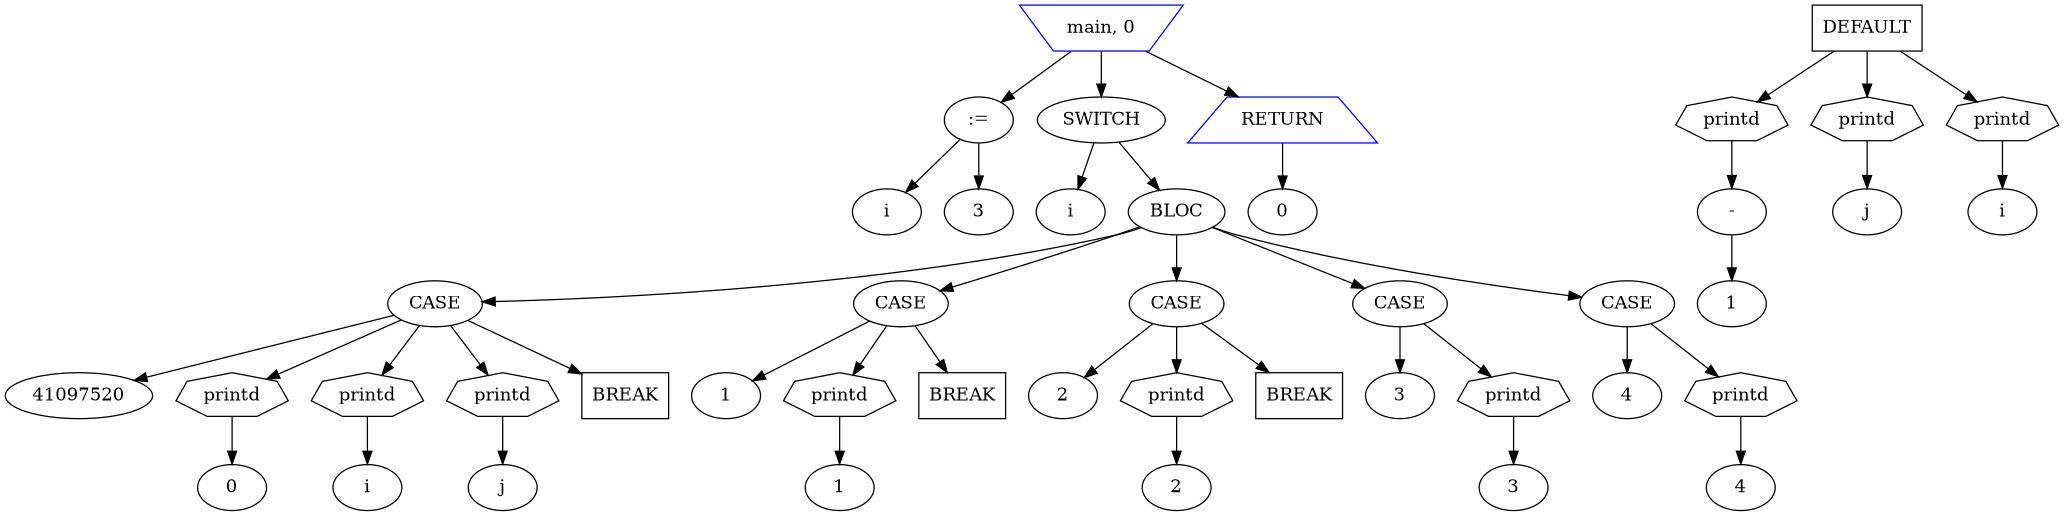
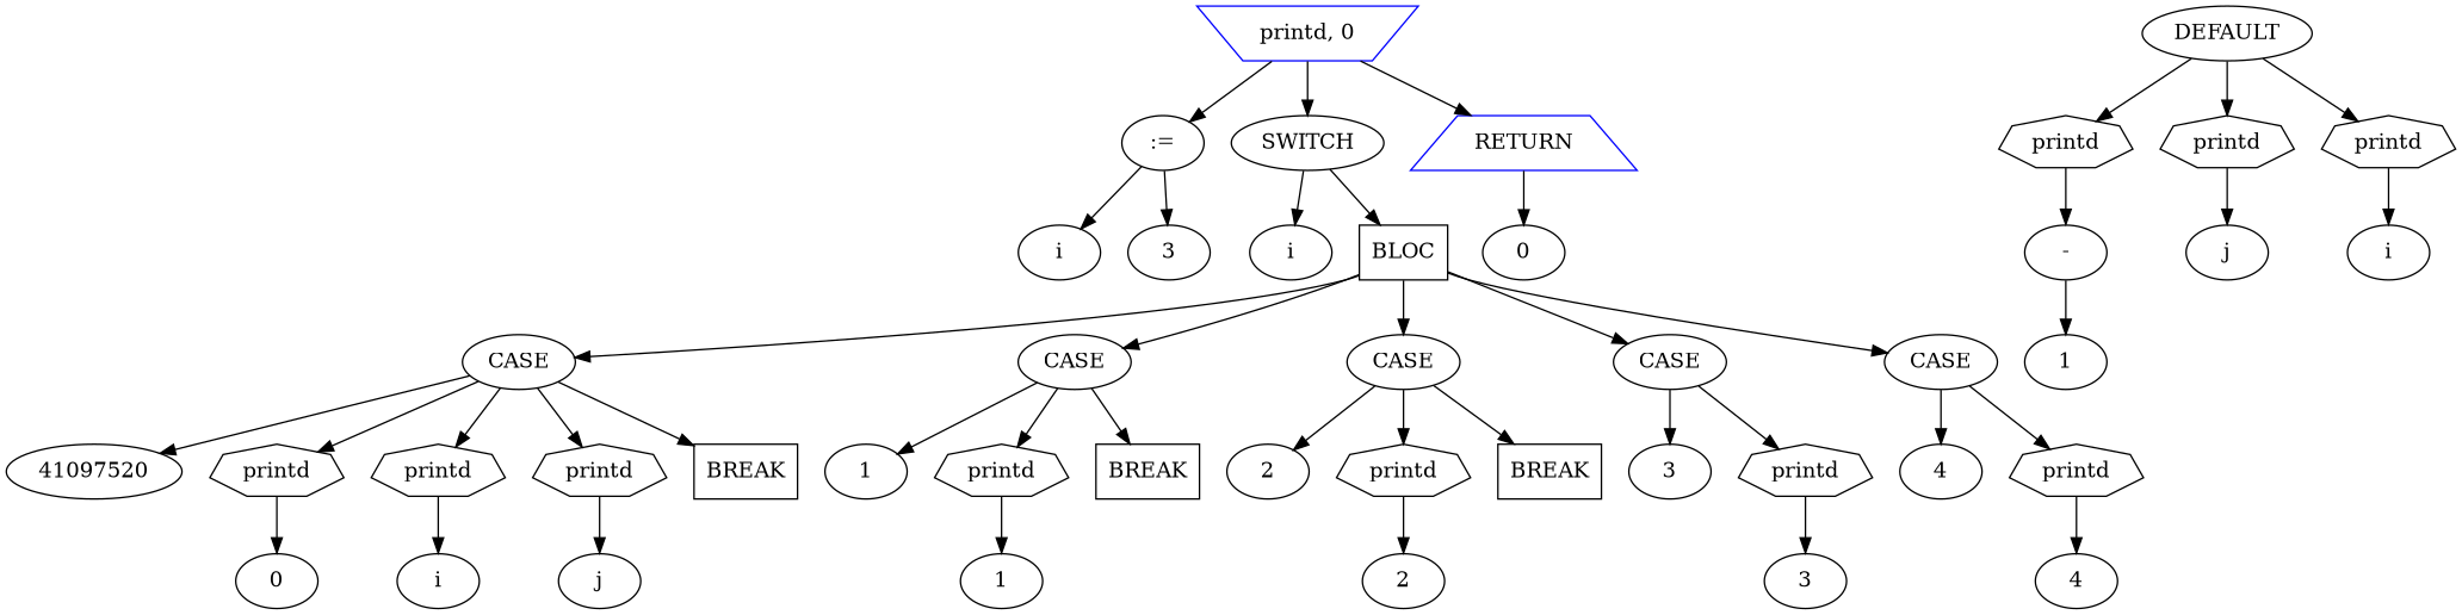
  digraph {
    node [shape=ellipse]
-   n1 [color=blue label="main, 0" shape=invtrapezium]
+   n1 [color=blue label="printd, 0" shape=invtrapezium]
    n2 [label=":="]
    n3 [label=SWITCH]
    n4 [color=blue label=RETURN shape=trapezium]
    n5 [label=i]
    n6 [label=3]
    n7 [label=i]
-   n8 [label=BLOC]
+   n8 [label=BLOC shape=box]
    n9 [label=0]
    n10 [label=CASE]
    n11 [label=CASE]
    n12 [label=CASE]
    n13 [label=CASE]
    n14 [label=CASE]
    n15 [label=41097520]
    n16 [label=printd shape=septagon]
    n17 [label=printd shape=septagon]
    n18 [label=printd shape=septagon]
    n19 [label=BREAK shape=box]
    n20 [label=1]
    n21 [label=printd shape=septagon]
    n22 [label=BREAK shape=box]
    n23 [label=2]
    n24 [label=printd shape=septagon]
    n25 [label=BREAK shape=box]
    n26 [label=3]
    n27 [label=printd shape=septagon]
    n28 [label=4]
    n29 [label=printd shape=septagon]
-   n30 [label=DEFAULT shape=box]
+   n30 [label=DEFAULT]
    n31 [label=printd shape=septagon]
    n32 [label=printd shape=septagon]
    n33 [label=printd shape=septagon]
    n34 [label=0]
    n35 [label=i]
    n36 [label=j]
    n37 [label=1]
    n38 [label=2]
    n39 [label=3]
    n40 [label=4]
    n41 [label="-"]
    n42 [label=j]
    n43 [label=i]
    n44 [label=1]
    n1 -> n2
    n1 -> n3
    n1 -> n4
    n2 -> n5
    n2 -> n6
    n3 -> n7
    n3 -> n8
    n4 -> n9
    n8 -> n10
    n8 -> n11
    n8 -> n12
    n8 -> n13
    n8 -> n14
    n10 -> n15
    n10 -> n16
    n10 -> n17
    n10 -> n18
    n10 -> n19
    n11 -> n20
    n11 -> n21
    n11 -> n22
    n12 -> n23
    n12 -> n24
    n12 -> n25
    n13 -> n26
    n13 -> n27
    n14 -> n28
    n14 -> n29
    n16 -> n34
    n17 -> n35
    n18 -> n36
    n21 -> n37
    n24 -> n38
    n27 -> n39
    n29 -> n40
    n30 -> n31
    n30 -> n32
    n30 -> n33
    n31 -> n41
    n32 -> n42
    n33 -> n43
    n41 -> n44
  }
